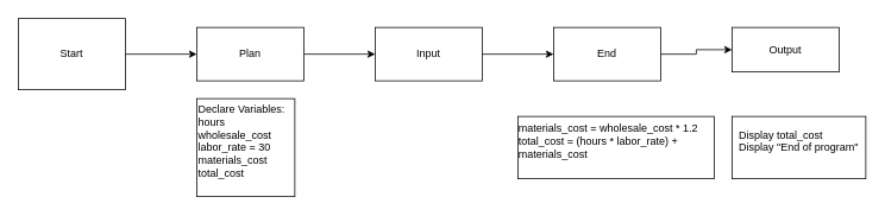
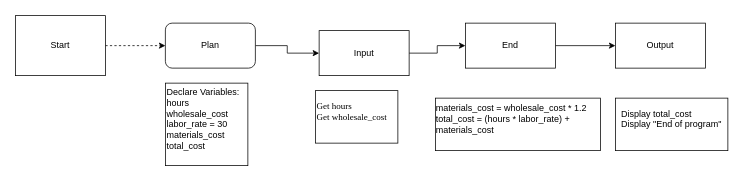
  <mxCell id="0" />
  <mxCell id="1" parent="0" />
- <mxCell id="2" value="" style="edgeStyle=orthogonalEdgeStyle;rounded=0;orthogonalLoop=1;jettySize=auto;html=1;" edge="1" parent="1" source="3" target="5"><mxGeometry relative="1" as="geometry" /></mxCell>
+ <mxCell id="2" value="" style="edgeStyle=orthogonalEdgeStyle;rounded=0;orthogonalLoop=1;jettySize=auto;html=1;dashed=1;" edge="1" parent="1" source="3" target="5"><mxGeometry relative="1" as="geometry" /></mxCell>
  <mxCell id="3" value="Start" style="whiteSpace=wrap;html=1;rounded=0;" vertex="1" parent="1"><mxGeometry x="20" y="20" width="120" height="80" as="geometry" /></mxCell>
  <mxCell id="4" value="" style="edgeStyle=orthogonalEdgeStyle;rounded=0;orthogonalLoop=1;jettySize=auto;html=1;" edge="1" parent="1" source="5" target="7"><mxGeometry relative="1" as="geometry" /></mxCell>
- <mxCell id="5" value="Plan" style="whiteSpace=wrap;html=1;" vertex="1" parent="1"><mxGeometry x="220" y="30" width="120" height="60" as="geometry" /></mxCell>
+ <mxCell id="5" value="Plan" style="whiteSpace=wrap;html=1;rounded=1;" vertex="1" parent="1"><mxGeometry x="220" y="30" width="120" height="60" as="geometry" /></mxCell>
  <mxCell id="6" value="" style="edgeStyle=orthogonalEdgeStyle;rounded=0;orthogonalLoop=1;jettySize=auto;html=1;" edge="1" parent="1" source="7" target="9"><mxGeometry relative="1" as="geometry" /></mxCell>
- <mxCell id="7" value="Input" style="whiteSpace=wrap;html=1;" vertex="1" parent="1"><mxGeometry x="420" y="30" width="120" height="60" as="geometry" /></mxCell>
+ <mxCell id="7" value="Input" style="whiteSpace=wrap;html=1;" vertex="1" parent="1"><mxGeometry x="425" y="40" width="120" height="60" as="geometry" /></mxCell>
  <mxCell id="8" value="" style="edgeStyle=orthogonalEdgeStyle;rounded=0;orthogonalLoop=1;jettySize=auto;html=1;" edge="1" parent="1" source="9" target="10"><mxGeometry relative="1" as="geometry" /></mxCell>
  <mxCell id="9" value="End" style="whiteSpace=wrap;html=1;" vertex="1" parent="1"><mxGeometry x="620" y="30" width="120" height="60" as="geometry" /></mxCell>
- <mxCell id="10" value="Output" style="whiteSpace=wrap;html=1;" vertex="1" parent="1"><mxGeometry x="820" y="30" width="120" height="50" as="geometry" /></mxCell>
+ <mxCell id="10" value="Output" style="whiteSpace=wrap;html=1;" vertex="1" parent="1"><mxGeometry x="820" y="30" width="120" height="60" as="geometry" /></mxCell>
  <mxCell id="11" value="&lt;div&gt;Declare Variables:&lt;/div&gt;&lt;div&gt;hours&lt;/div&gt;&lt;div&gt;wholesale_cost&lt;/div&gt;&lt;div&gt;labor_rate = 30&lt;/div&gt;&lt;div&gt;materials_cost&lt;/div&gt;&lt;div&gt;total_cost&lt;/div&gt;&lt;div&gt;&lt;br&gt;&lt;/div&gt;" style="rounded=0;whiteSpace=wrap;html=1;align=left;" vertex="1" parent="1"><mxGeometry x="220" y="110" width="110" height="110" as="geometry" /></mxCell>
+ <mxCell id="12" value="&lt;div&gt;&lt;div&gt;&lt;font face=&quot;Times New Roman&quot;&gt;Get hours&lt;/font&gt;&lt;/div&gt;&lt;div&gt;&lt;font face=&quot;Times New Roman&quot;&gt;Get wholesale_cost&lt;/font&gt;&lt;/div&gt;&lt;/div&gt;&lt;div&gt;&lt;br&gt;&lt;/div&gt;" style="rounded=0;whiteSpace=wrap;html=1;align=left;" vertex="1" parent="1"><mxGeometry x="420" y="120" width="110" height="70" as="geometry" /></mxCell>
  <mxCell id="13" value="&lt;div style=&quot;text-align: left;&quot;&gt;&lt;div&gt;materials_cost = wholesale_cost * 1.2&lt;/div&gt;&lt;div&gt;total_cost = (hours * labor_rate) + materials_cost&lt;/div&gt;&lt;div&gt;&lt;br&gt;&lt;/div&gt;&lt;/div&gt;" style="rounded=0;whiteSpace=wrap;html=1;" vertex="1" parent="1"><mxGeometry x="580" y="130" width="220" height="70" as="geometry" /></mxCell>
  <mxCell id="14" value="&lt;div style=&quot;text-align: left;&quot;&gt;&lt;div&gt;Display total_cost&lt;/div&gt;&lt;div&gt;Display &quot;End of program&quot;&lt;/div&gt;&lt;div&gt;&lt;br&gt;&lt;/div&gt;&lt;/div&gt;" style="rounded=0;whiteSpace=wrap;html=1;" vertex="1" parent="1"><mxGeometry x="820" y="130" width="150" height="70" as="geometry" /></mxCell>
  <mxCell id="15" style="edgeStyle=orthogonalEdgeStyle;rounded=0;orthogonalLoop=1;jettySize=auto;html=1;exitX=0.5;exitY=1;exitDx=0;exitDy=0;" edge="1" parent="1" source="13" target="13"><mxGeometry relative="1" as="geometry" /></mxCell>
